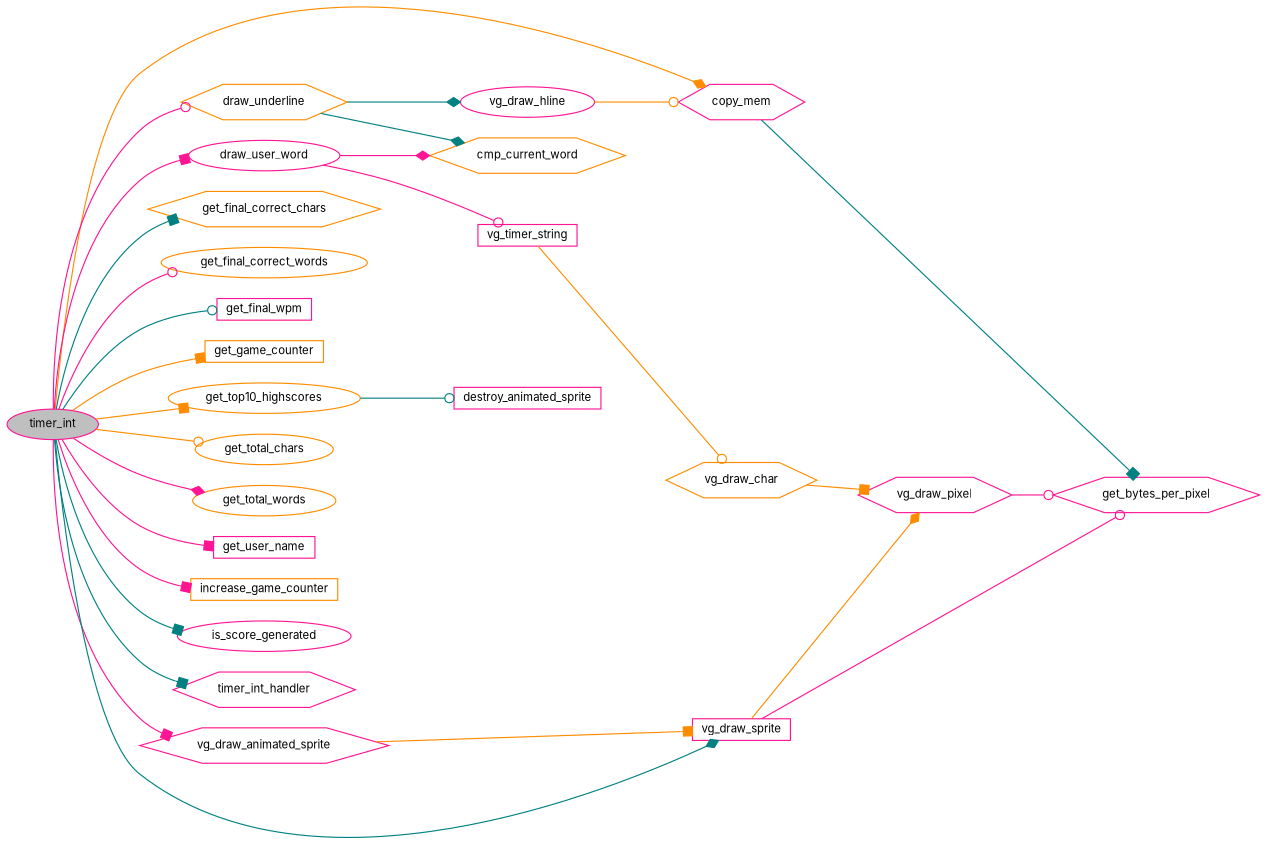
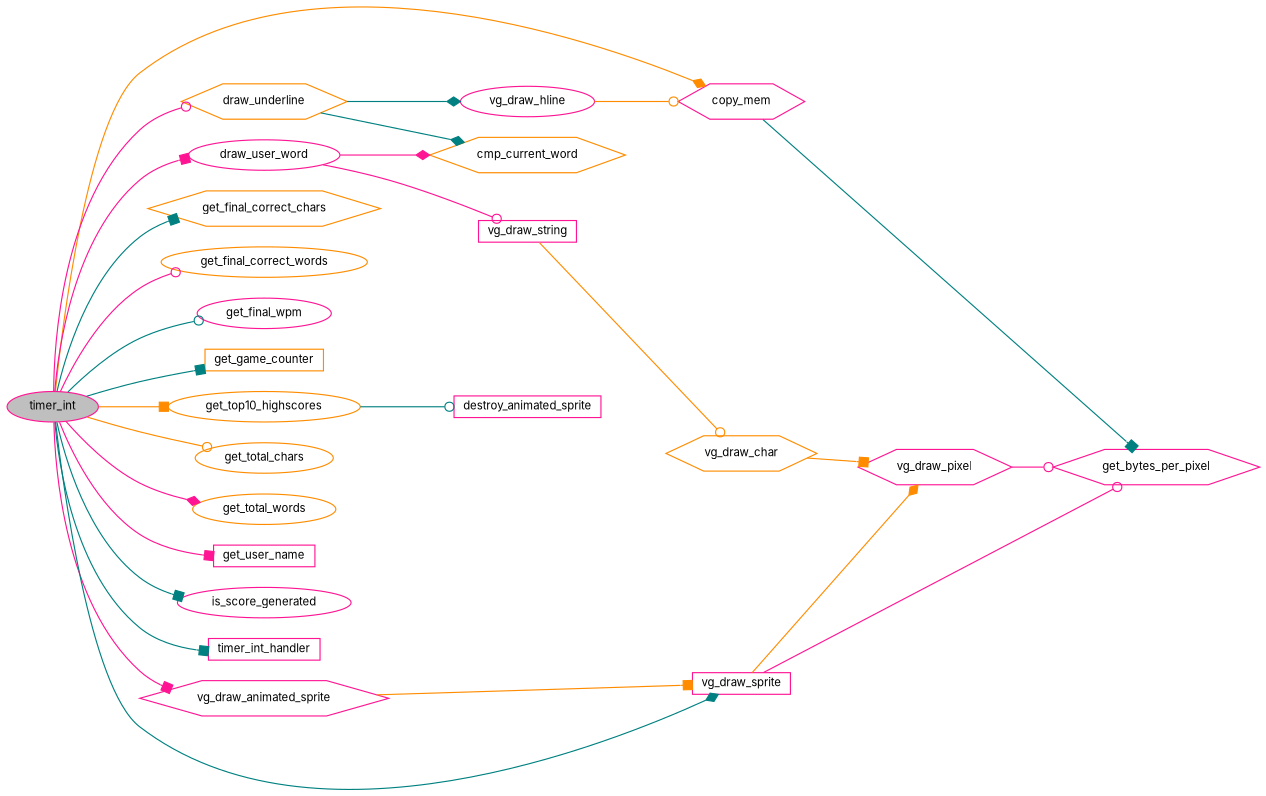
  digraph {
    fontname=Inter
    rankdir=LR
    node [color=deeppink fillcolor=white fontname=Inter fontsize=10 shape=ellipse style=filled]
    edge [arrowhead=box color=deeppink fontname=Inter fontsize=10 labelfontname=Helvetica labelfontsize=10 style=solid]
    n1 [fillcolor=grey75 fontcolor=black height=0.2 label=timer_int width=0.4]
    n2 [height=0.2 label=copy_mem shape=hexagon width=0.4]
    n3 [color=darkorange height=0.2 label=draw_underline shape=hexagon width=0.4]
    n4 [height=0.2 label=draw_user_word width=0.4]
    n5 [color=darkorange height=0.2 label=get_final_correct_chars shape=hexagon width=0.4]
    n6 [color=darkorange height=0.2 label=get_final_correct_words width=0.4]
-   n7 [height=0.2 label=get_final_wpm shape=box width=0.4]
+   n7 [height=0.2 label=get_final_wpm width=0.4]
    n8 [color=darkorange height=0.2 label=get_game_counter shape=box width=0.4]
    n9 [color=darkorange height=0.2 label=get_top10_highscores width=0.4]
    n10 [color=darkorange height=0.2 label=get_total_chars width=0.4]
    n11 [color=darkorange height=0.2 label=get_total_words width=0.4]
    n12 [height=0.2 label=get_user_name shape=box width=0.4]
-   n13 [color=darkorange height=0.2 label=increase_game_counter shape=box width=0.4]
    n14 [height=0.2 label=is_score_generated width=0.4]
-   n15 [height=0.2 label=timer_int_handler shape=hexagon width=0.4]
+   n15 [height=0.2 label=timer_int_handler shape=box width=0.4]
    n16 [height=0.2 label=vg_draw_animated_sprite shape=hexagon width=0.4]
    n17 [height=0.2 label=vg_draw_sprite shape=box width=0.4]
    n18 [height=0.2 label=get_bytes_per_pixel shape=hexagon width=0.4]
    n19 [height=0.2 label=destroy_animated_sprite shape=box width=0.4]
    n20 [color=darkorange height=0.2 label=cmp_current_word shape=hexagon width=0.4]
    n21 [height=0.2 label=vg_draw_hline width=0.4]
-   n22 [height=0.2 label=vg_timer_string shape=box width=0.4]
+   n22 [height=0.2 label=vg_draw_string shape=box width=0.4]
    n23 [color=darkorange height=0.2 label=vg_draw_char shape=hexagon width=0.4]
    n24 [height=0.2 label=vg_draw_pixel shape=hexagon width=0.4]
    n1 -> n2 [arrowhead=diamond color=darkorange]
    n1 -> n3 [arrowhead=odot]
    n1 -> n4
    n1 -> n5 [color=teal]
    n1 -> n6 [arrowhead=odot]
    n1 -> n7 [arrowhead=odot color=teal]
-   n1 -> n8 [color=darkorange]
+   n1 -> n8 [color=teal]
    n1 -> n9 [color=darkorange]
    n1 -> n10 [arrowhead=odot color=darkorange]
    n1 -> n11 [arrowhead=diamond]
    n1 -> n12
-   n1 -> n13
    n1 -> n14 [color=teal]
    n1 -> n15 [color=teal]
    n1 -> n16
    n1 -> n17 [arrowhead=diamond color=teal]
    n2 -> n18 [color=teal]
    n3 -> n20 [arrowhead=diamond color=teal]
    n3 -> n21 [arrowhead=diamond color=teal]
    n4 -> n20 [arrowhead=diamond]
    n4 -> n22 [arrowhead=odot]
    n9 -> n19 [arrowhead=odot color=teal]
    n16 -> n17 [color=darkorange]
    n17 -> n18 [arrowhead=odot]
    n17 -> n24 [arrowhead=diamond color=darkorange]
    n21 -> n2 [arrowhead=odot color=darkorange]
    n22 -> n23 [arrowhead=odot color=darkorange]
    n23 -> n24 [color=darkorange]
    n24 -> n18 [arrowhead=odot]
  }
